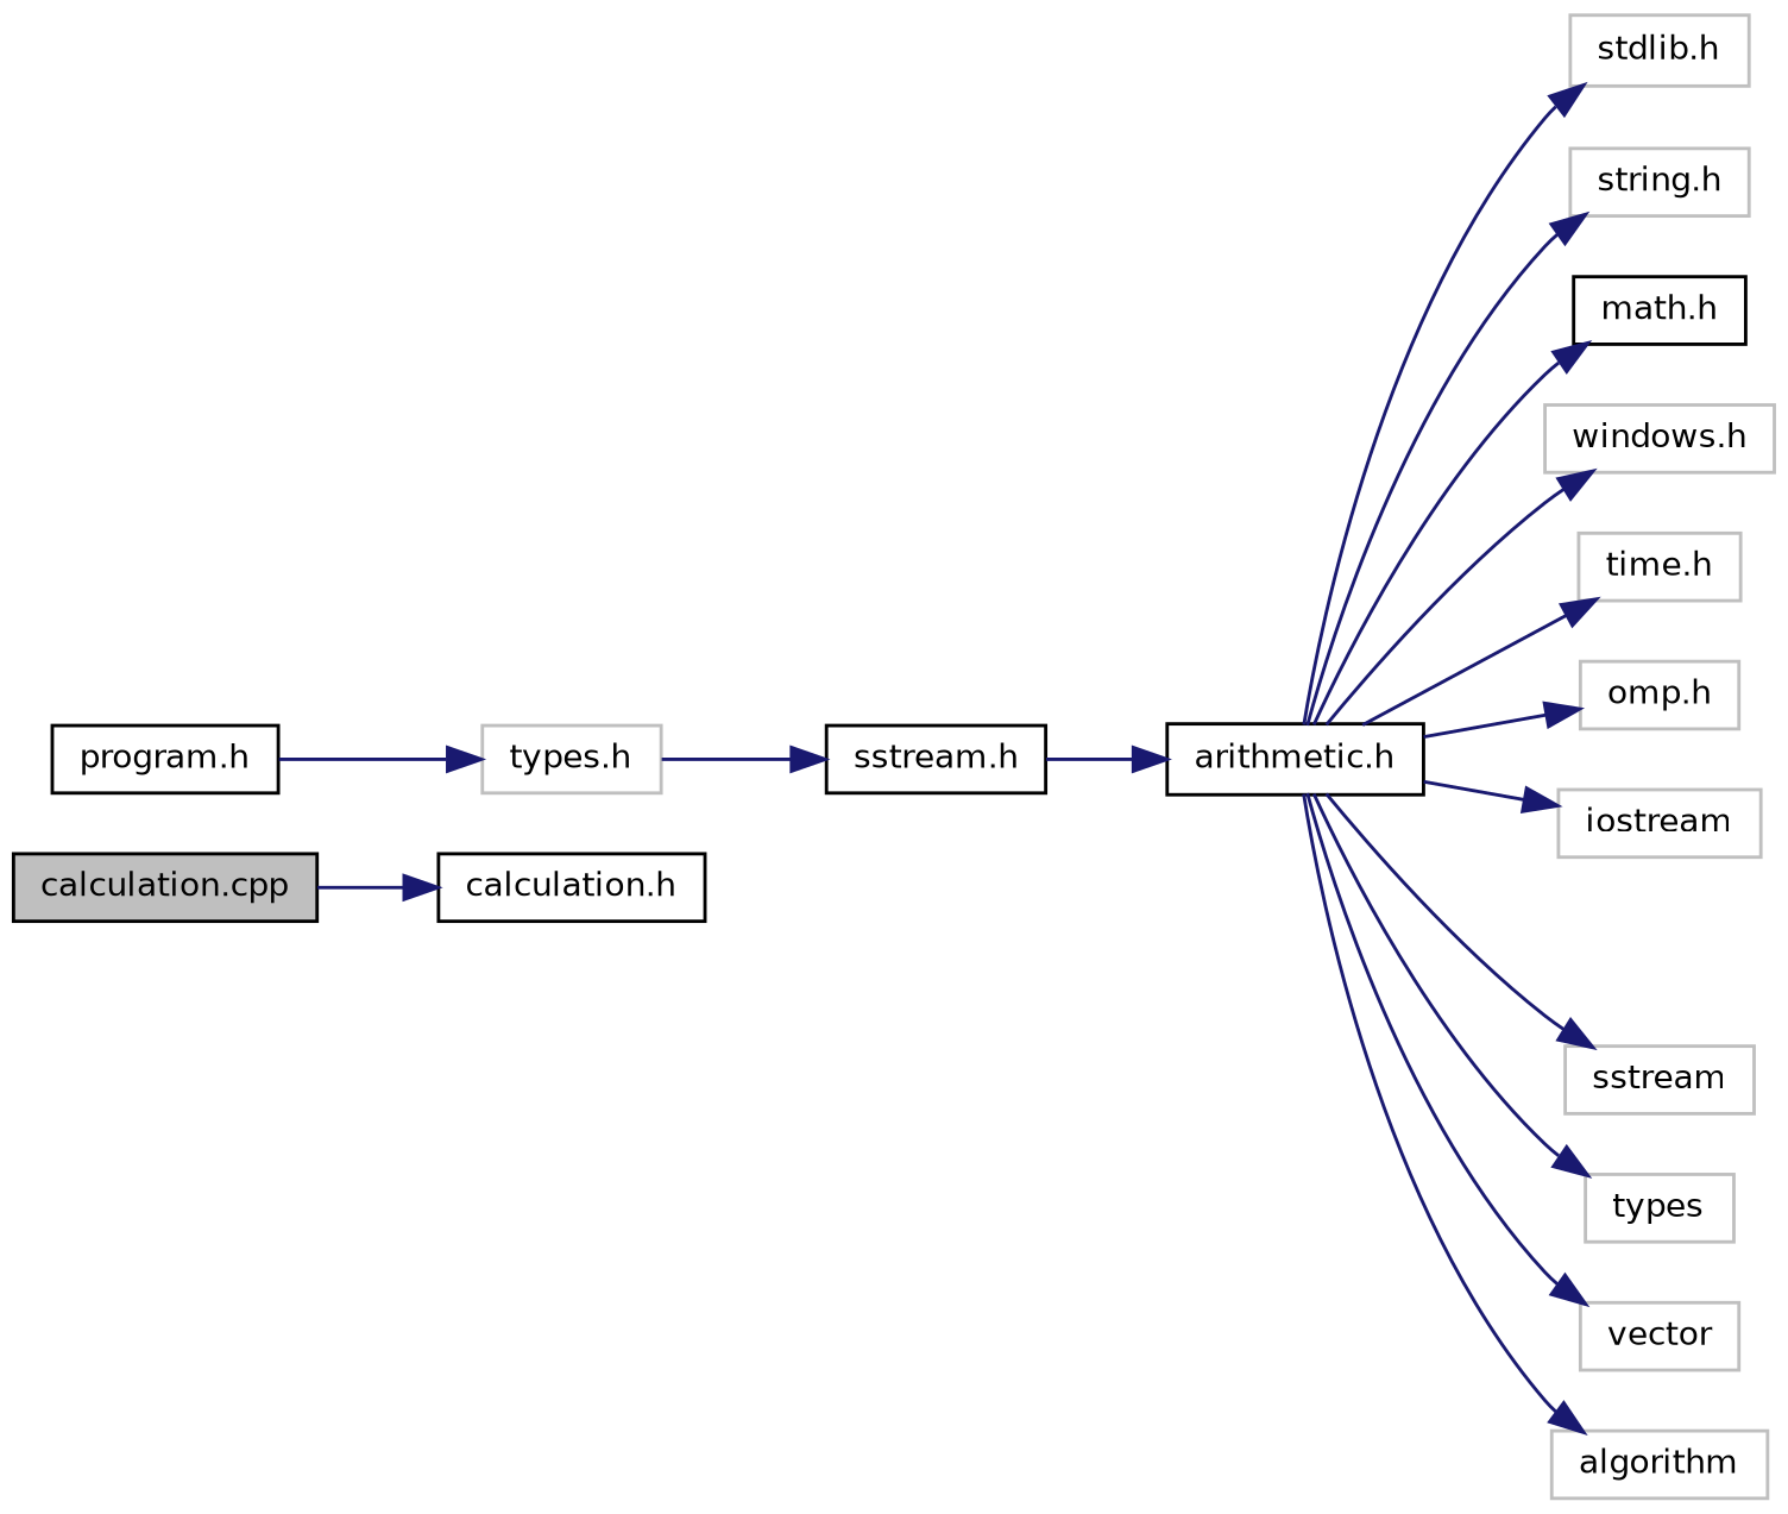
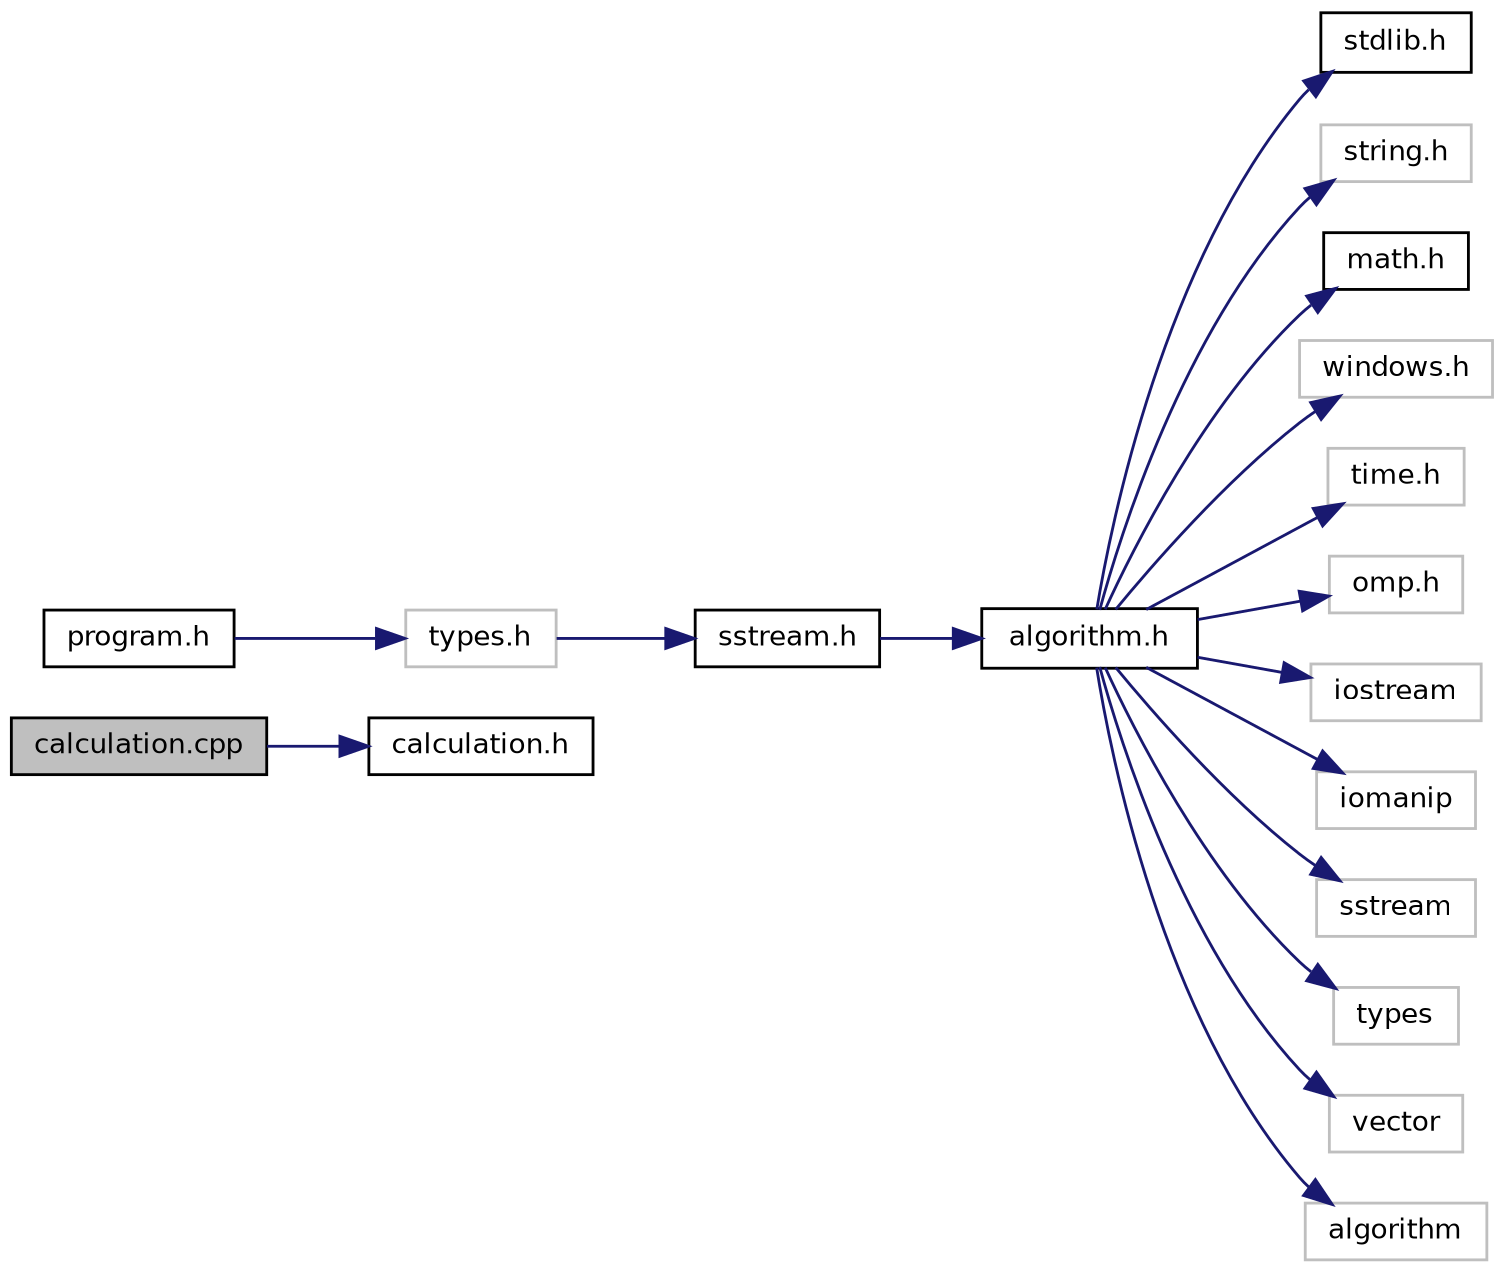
  digraph {
    rankdir=LR
    node [color=grey75 fillcolor=white fontname=Helvetica fontsize=10 shape=record style=filled]
    edge [color=midnightblue fontname=Helvetica fontsize=10 labelfontname=Helvetica labelfontsize=10 style=solid]
    n1 [color=black fillcolor=grey75 fontcolor=black height=0.2 label="calculation.cpp" width=0.4]
    n2 [color=black height=0.2 label="calculation.h" width=0.4]
    n3 [height=0.2 label="types.h" width=0.4]
    n4 [color=black height=0.2 label="sstream.h" width=0.4]
    n5 [color=black height=0.2 label="program.h" width=0.4]
-   n6 [color=black height=0.2 label="arithmetic.h" width=0.4]
-   n7 [height=0.2 label="stdlib.h" width=0.4]
+   n6 [color=black height=0.2 label="algorithm.h" width=0.4]
+   n7 [color=black height=0.2 label="stdlib.h" width=0.4]
    n8 [height=0.2 label="string.h" width=0.4]
    n9 [color=black height=0.2 label="math.h" width=0.4]
    n10 [height=0.2 label="windows.h" width=0.4]
    n11 [height=0.2 label="time.h" width=0.4]
    n12 [height=0.2 label="omp.h" width=0.4]
    n13 [height=0.2 label=iostream width=0.4]
+   n14 [height=0.2 label=iomanip width=0.4]
    n15 [height=0.2 label=sstream width=0.4]
    n16 [height=0.2 label=types width=0.4]
    n17 [height=0.2 label=vector width=0.4]
    n18 [height=0.2 label=algorithm width=0.4]
    n1 -> n2
    n3 -> n4
    n4 -> n6
    n5 -> n3
    n6 -> n7
    n6 -> n8
    n6 -> n9
    n6 -> n10
    n6 -> n11
    n6 -> n12
    n6 -> n13
+   n6 -> n14
    n6 -> n15
    n6 -> n16
    n6 -> n17
    n6 -> n18
  }
